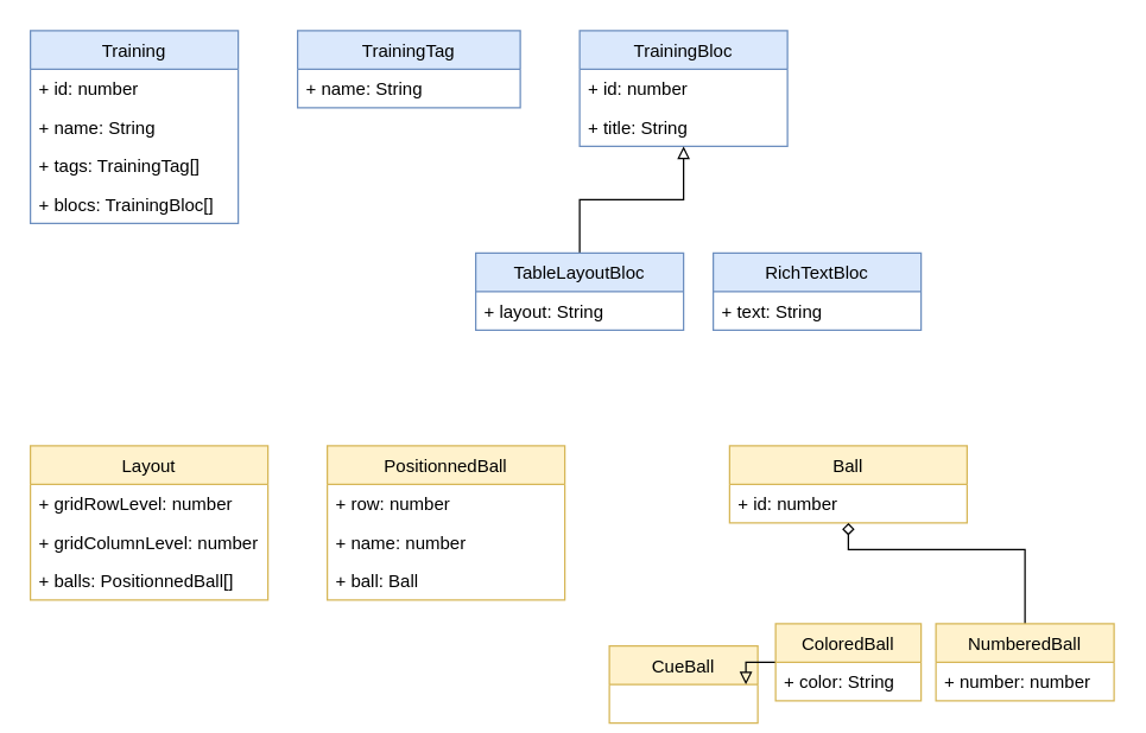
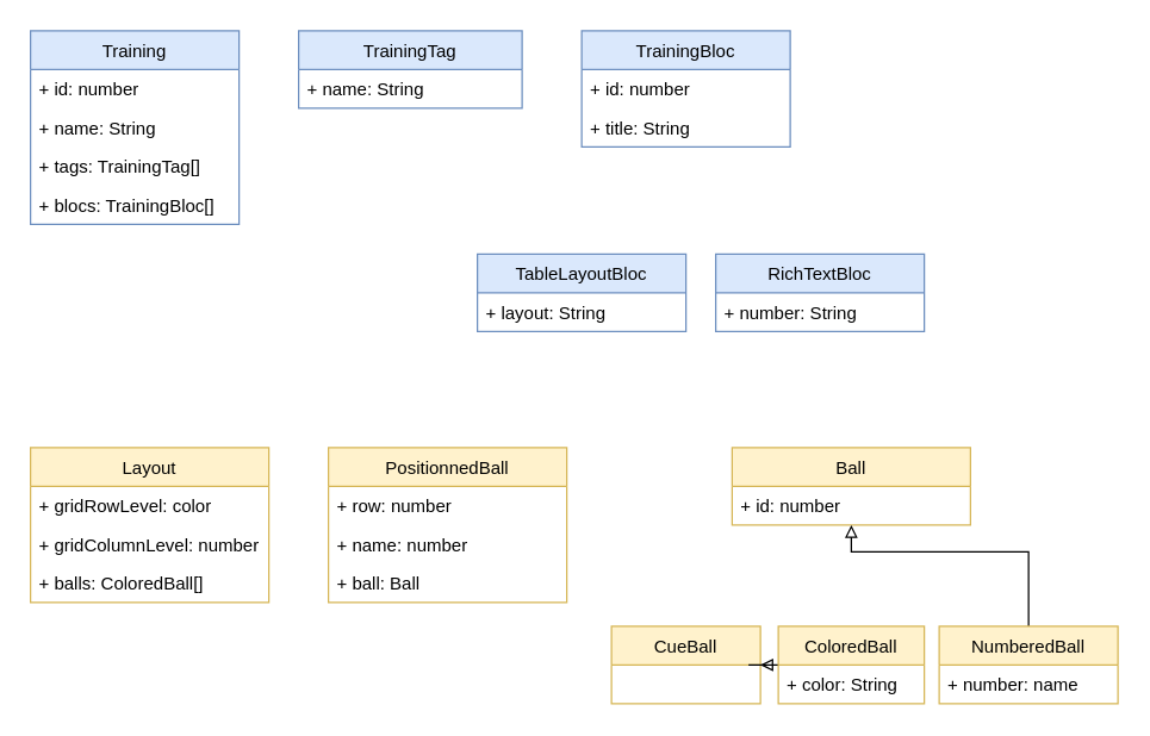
  <mxCell id="0" />
  <mxCell id="1" parent="0" />
  <mxCell id="2" value="Training" style="swimlane;fontStyle=0;childLayout=stackLayout;horizontal=1;startSize=26;fillColor=#dae8fc;horizontalStack=0;resizeParent=1;resizeParentMax=0;resizeLast=0;collapsible=1;marginBottom=0;strokeColor=#6c8ebf;" parent="1" vertex="1"><mxGeometry x="20" y="20" width="140" height="130" as="geometry" /></mxCell>
  <mxCell id="3" value="+ id: number" style="text;strokeColor=none;fillColor=none;align=left;verticalAlign=top;spacingLeft=4;spacingRight=4;overflow=hidden;rotatable=0;points=[[0,0.5],[1,0.5]];portConstraint=eastwest;" parent="2" vertex="1"><mxGeometry y="26" width="140" height="26" as="geometry" /></mxCell>
  <mxCell id="4" value="+ name: String" style="text;strokeColor=none;fillColor=none;align=left;verticalAlign=top;spacingLeft=4;spacingRight=4;overflow=hidden;rotatable=0;points=[[0,0.5],[1,0.5]];portConstraint=eastwest;" parent="2" vertex="1"><mxGeometry y="52" width="140" height="26" as="geometry" /></mxCell>
  <mxCell id="5" value="+ tags: TrainingTag[]" style="text;strokeColor=none;fillColor=none;align=left;verticalAlign=top;spacingLeft=4;spacingRight=4;overflow=hidden;rotatable=0;points=[[0,0.5],[1,0.5]];portConstraint=eastwest;" parent="2" vertex="1"><mxGeometry y="78" width="140" height="26" as="geometry" /></mxCell>
  <mxCell id="6" value="+ blocs: TrainingBloc[]" style="text;strokeColor=none;fillColor=none;align=left;verticalAlign=top;spacingLeft=4;spacingRight=4;overflow=hidden;rotatable=0;points=[[0,0.5],[1,0.5]];portConstraint=eastwest;" parent="2" vertex="1"><mxGeometry y="104" width="140" height="26" as="geometry" /></mxCell>
  <mxCell id="7" value="TrainingBloc" style="swimlane;fontStyle=0;childLayout=stackLayout;horizontal=1;startSize=26;fillColor=#dae8fc;horizontalStack=0;resizeParent=1;resizeParentMax=0;resizeLast=0;collapsible=1;marginBottom=0;strokeColor=#6c8ebf;" parent="1" vertex="1"><mxGeometry x="390" y="20" width="140" height="78" as="geometry" /></mxCell>
  <mxCell id="8" value="+ id: number" style="text;strokeColor=none;fillColor=none;align=left;verticalAlign=top;spacingLeft=4;spacingRight=4;overflow=hidden;rotatable=0;points=[[0,0.5],[1,0.5]];portConstraint=eastwest;" parent="7" vertex="1"><mxGeometry y="26" width="140" height="26" as="geometry" /></mxCell>
  <mxCell id="9" value="+ title: String" style="text;strokeColor=none;fillColor=none;align=left;verticalAlign=top;spacingLeft=4;spacingRight=4;overflow=hidden;rotatable=0;points=[[0,0.5],[1,0.5]];portConstraint=eastwest;" parent="7" vertex="1"><mxGeometry y="52" width="140" height="26" as="geometry" /></mxCell>
- <mxCell id="10" style="edgeStyle=orthogonalEdgeStyle;rounded=0;orthogonalLoop=1;jettySize=auto;html=1;endArrow=block;endFill=0;" parent="1" source="11" target="7" edge="1"><mxGeometry relative="1" as="geometry" /></mxCell>
  <mxCell id="11" value="TableLayoutBloc" style="swimlane;fontStyle=0;childLayout=stackLayout;horizontal=1;startSize=26;fillColor=#dae8fc;horizontalStack=0;resizeParent=1;resizeParentMax=0;resizeLast=0;collapsible=1;marginBottom=0;strokeColor=#6c8ebf;" parent="1" vertex="1"><mxGeometry x="320" y="170" width="140" height="52" as="geometry" /></mxCell>
  <mxCell id="12" value="+ layout: String" style="text;strokeColor=none;fillColor=none;align=left;verticalAlign=top;spacingLeft=4;spacingRight=4;overflow=hidden;rotatable=0;points=[[0,0.5],[1,0.5]];portConstraint=eastwest;" parent="11" vertex="1"><mxGeometry y="26" width="140" height="26" as="geometry" /></mxCell>
  <mxCell id="13" value="RichTextBloc" style="swimlane;fontStyle=0;childLayout=stackLayout;horizontal=1;startSize=26;fillColor=#dae8fc;horizontalStack=0;resizeParent=1;resizeParentMax=0;resizeLast=0;collapsible=1;marginBottom=0;strokeColor=#6c8ebf;" parent="1" vertex="1"><mxGeometry x="480" y="170" width="140" height="52" as="geometry" /></mxCell>
- <mxCell id="14" value="+ text: String" style="text;strokeColor=none;fillColor=none;align=left;verticalAlign=top;spacingLeft=4;spacingRight=4;overflow=hidden;rotatable=0;points=[[0,0.5],[1,0.5]];portConstraint=eastwest;" parent="13" vertex="1"><mxGeometry y="26" width="140" height="26" as="geometry" /></mxCell>
+ <mxCell id="14" value="+ number: String" style="text;strokeColor=none;fillColor=none;align=left;verticalAlign=top;spacingLeft=4;spacingRight=4;overflow=hidden;rotatable=0;points=[[0,0.5],[1,0.5]];portConstraint=eastwest;" parent="13" vertex="1"><mxGeometry y="26" width="140" height="26" as="geometry" /></mxCell>
  <mxCell id="15" value="Layout" style="swimlane;fontStyle=0;childLayout=stackLayout;horizontal=1;startSize=26;fillColor=#fff2cc;horizontalStack=0;resizeParent=1;resizeParentMax=0;resizeLast=0;collapsible=1;marginBottom=0;strokeColor=#d6b656;" parent="1" vertex="1"><mxGeometry x="20" y="300" width="160" height="104" as="geometry" /></mxCell>
- <mxCell id="16" value="+ gridRowLevel: number" style="text;strokeColor=none;fillColor=none;align=left;verticalAlign=top;spacingLeft=4;spacingRight=4;overflow=hidden;rotatable=0;points=[[0,0.5],[1,0.5]];portConstraint=eastwest;" parent="15" vertex="1"><mxGeometry y="26" width="160" height="26" as="geometry" /></mxCell>
+ <mxCell id="16" value="+ gridRowLevel: color" style="text;strokeColor=none;fillColor=none;align=left;verticalAlign=top;spacingLeft=4;spacingRight=4;overflow=hidden;rotatable=0;points=[[0,0.5],[1,0.5]];portConstraint=eastwest;" parent="15" vertex="1"><mxGeometry y="26" width="160" height="26" as="geometry" /></mxCell>
  <mxCell id="17" value="+ gridColumnLevel: number" style="text;strokeColor=none;fillColor=none;align=left;verticalAlign=top;spacingLeft=4;spacingRight=4;overflow=hidden;rotatable=0;points=[[0,0.5],[1,0.5]];portConstraint=eastwest;" parent="15" vertex="1"><mxGeometry y="52" width="160" height="26" as="geometry" /></mxCell>
- <mxCell id="18" value="+ balls: PositionnedBall[]" style="text;strokeColor=none;fillColor=none;align=left;verticalAlign=top;spacingLeft=4;spacingRight=4;overflow=hidden;rotatable=0;points=[[0,0.5],[1,0.5]];portConstraint=eastwest;" parent="15" vertex="1"><mxGeometry y="78" width="160" height="26" as="geometry" /></mxCell>
+ <mxCell id="18" value="+ balls: ColoredBall[]" style="text;strokeColor=none;fillColor=none;align=left;verticalAlign=top;spacingLeft=4;spacingRight=4;overflow=hidden;rotatable=0;points=[[0,0.5],[1,0.5]];portConstraint=eastwest;" parent="15" vertex="1"><mxGeometry y="78" width="160" height="26" as="geometry" /></mxCell>
  <mxCell id="19" value="PositionnedBall" style="swimlane;fontStyle=0;childLayout=stackLayout;horizontal=1;startSize=26;fillColor=#fff2cc;horizontalStack=0;resizeParent=1;resizeParentMax=0;resizeLast=0;collapsible=1;marginBottom=0;strokeColor=#d6b656;" parent="1" vertex="1"><mxGeometry x="220" y="300" width="160" height="104" as="geometry" /></mxCell>
  <mxCell id="20" value="+ row: number" style="text;strokeColor=none;fillColor=none;align=left;verticalAlign=top;spacingLeft=4;spacingRight=4;overflow=hidden;rotatable=0;points=[[0,0.5],[1,0.5]];portConstraint=eastwest;" parent="19" vertex="1"><mxGeometry y="26" width="160" height="26" as="geometry" /></mxCell>
  <mxCell id="21" value="+ name: number" style="text;strokeColor=none;fillColor=none;align=left;verticalAlign=top;spacingLeft=4;spacingRight=4;overflow=hidden;rotatable=0;points=[[0,0.5],[1,0.5]];portConstraint=eastwest;" parent="19" vertex="1"><mxGeometry y="52" width="160" height="26" as="geometry" /></mxCell>
  <mxCell id="22" value="+ ball: Ball" style="text;strokeColor=none;fillColor=none;align=left;verticalAlign=top;spacingLeft=4;spacingRight=4;overflow=hidden;rotatable=0;points=[[0,0.5],[1,0.5]];portConstraint=eastwest;" parent="19" vertex="1"><mxGeometry y="78" width="160" height="26" as="geometry" /></mxCell>
  <mxCell id="23" value="Ball" style="swimlane;fontStyle=0;childLayout=stackLayout;horizontal=1;startSize=26;fillColor=#fff2cc;horizontalStack=0;resizeParent=1;resizeParentMax=0;resizeLast=0;collapsible=1;marginBottom=0;strokeColor=#d6b656;" parent="1" vertex="1"><mxGeometry x="491" y="300" width="160" height="52" as="geometry" /></mxCell>
  <mxCell id="24" value="+ id: number" style="text;strokeColor=none;fillColor=none;align=left;verticalAlign=top;spacingLeft=4;spacingRight=4;overflow=hidden;rotatable=0;points=[[0,0.5],[1,0.5]];portConstraint=eastwest;" vertex="1" parent="23"><mxGeometry y="26" width="160" height="26" as="geometry" /></mxCell>
- <mxCell id="25" value="CueBall" style="swimlane;fontStyle=0;childLayout=stackLayout;horizontal=1;startSize=26;fillColor=#fff2cc;horizontalStack=0;resizeParent=1;resizeParentMax=0;resizeLast=0;collapsible=1;marginBottom=0;strokeColor=#d6b656;" parent="1" vertex="1"><mxGeometry x="410" y="435" width="100" height="52" as="geometry" /></mxCell>
+ <mxCell id="25" value="CueBall" style="swimlane;fontStyle=0;childLayout=stackLayout;horizontal=1;startSize=26;fillColor=#fff2cc;horizontalStack=0;resizeParent=1;resizeParentMax=0;resizeLast=0;collapsible=1;marginBottom=0;strokeColor=#d6b656;" parent="1" vertex="1"><mxGeometry x="410" y="420" width="100" height="52" as="geometry" /></mxCell>
  <mxCell id="26" style="edgeStyle=orthogonalEdgeStyle;rounded=0;orthogonalLoop=1;jettySize=auto;html=1;endArrow=block;endFill=0;" parent="1" source="27" target="25" edge="1"><mxGeometry relative="1" as="geometry" /></mxCell>
  <mxCell id="27" value="ColoredBall" style="swimlane;fontStyle=0;childLayout=stackLayout;horizontal=1;startSize=26;fillColor=#fff2cc;horizontalStack=0;resizeParent=1;resizeParentMax=0;resizeLast=0;collapsible=1;marginBottom=0;strokeColor=#d6b656;" parent="1" vertex="1"><mxGeometry x="522" y="420" width="98" height="52" as="geometry" /></mxCell>
  <mxCell id="28" value="+ color: String" style="text;strokeColor=none;fillColor=none;align=left;verticalAlign=top;spacingLeft=4;spacingRight=4;overflow=hidden;rotatable=0;points=[[0,0.5],[1,0.5]];portConstraint=eastwest;" parent="27" vertex="1"><mxGeometry y="26" width="98" height="26" as="geometry" /></mxCell>
- <mxCell id="29" style="edgeStyle=orthogonalEdgeStyle;rounded=0;orthogonalLoop=1;jettySize=auto;html=1;endArrow=diamond;endFill=0;" parent="1" source="30" target="23" edge="1"><mxGeometry relative="1" as="geometry"><Array as="points"><mxPoint x="690" y="370" /><mxPoint x="571" y="370" /></Array></mxGeometry></mxCell>
+ <mxCell id="29" style="edgeStyle=orthogonalEdgeStyle;rounded=0;orthogonalLoop=1;jettySize=auto;html=1;endArrow=block;endFill=0;" parent="1" source="30" target="23" edge="1"><mxGeometry relative="1" as="geometry"><Array as="points"><mxPoint x="690" y="370" /><mxPoint x="571" y="370" /></Array></mxGeometry></mxCell>
  <mxCell id="30" value="NumberedBall" style="swimlane;fontStyle=0;childLayout=stackLayout;horizontal=1;startSize=26;fillColor=#fff2cc;horizontalStack=0;resizeParent=1;resizeParentMax=0;resizeLast=0;collapsible=1;marginBottom=0;strokeColor=#d6b656;" parent="1" vertex="1"><mxGeometry x="630" y="420" width="120" height="52" as="geometry" /></mxCell>
- <mxCell id="31" value="+ number: number" style="text;strokeColor=none;fillColor=none;align=left;verticalAlign=top;spacingLeft=4;spacingRight=4;overflow=hidden;rotatable=0;points=[[0,0.5],[1,0.5]];portConstraint=eastwest;" parent="30" vertex="1"><mxGeometry y="26" width="120" height="26" as="geometry" /></mxCell>
+ <mxCell id="31" value="+ number: name" style="text;strokeColor=none;fillColor=none;align=left;verticalAlign=top;spacingLeft=4;spacingRight=4;overflow=hidden;rotatable=0;points=[[0,0.5],[1,0.5]];portConstraint=eastwest;" parent="30" vertex="1"><mxGeometry y="26" width="120" height="26" as="geometry" /></mxCell>
  <mxCell id="32" value="TrainingTag" style="swimlane;fontStyle=0;childLayout=stackLayout;horizontal=1;startSize=26;fillColor=#dae8fc;horizontalStack=0;resizeParent=1;resizeParentMax=0;resizeLast=0;collapsible=1;marginBottom=0;strokeColor=#6c8ebf;" parent="1" vertex="1"><mxGeometry x="200" y="20" width="150" height="52" as="geometry" /></mxCell>
  <mxCell id="33" value="+ name: String" style="text;strokeColor=none;fillColor=none;align=left;verticalAlign=top;spacingLeft=4;spacingRight=4;overflow=hidden;rotatable=0;points=[[0,0.5],[1,0.5]];portConstraint=eastwest;" parent="32" vertex="1"><mxGeometry y="26" width="150" height="26" as="geometry" /></mxCell>
